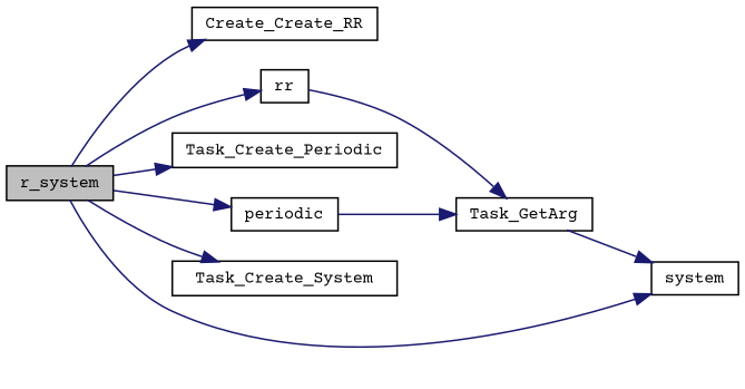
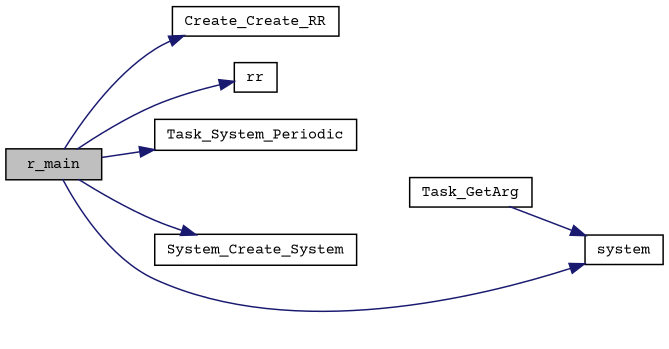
  digraph {
    fontname="Courier Prime"
    rankdir=LR
    node [color=black fillcolor=white fontname="Courier Prime" fontsize=10 shape=record style=filled]
    edge [color=midnightblue fontname="Courier Prime" fontsize=10 labelfontname=Helvetica labelfontsize=10 style=solid]
-   n1 [fillcolor=grey75 fontcolor=black height=0.2 label=r_system width=0.4]
+   n1 [fillcolor=grey75 fontcolor=black height=0.2 label=r_main width=0.4]
    n2 [height=0.2 label=Create_Create_RR width=0.4]
    n3 [height=0.2 label=rr width=0.4]
-   n4 [height=0.2 label=Task_Create_Periodic width=0.4]
-   n5 [height=0.2 label=periodic width=0.4]
-   n6 [height=0.2 label=Task_Create_System width=0.4]
+   n4 [height=0.2 label=Task_System_Periodic width=0.4]
+   n6 [height=0.2 label=System_Create_System width=0.4]
    n7 [height=0.2 label=system width=0.4]
    n8 [height=0.2 label=Task_GetArg width=0.4]
    n1 -> n2
    n1 -> n3
    n1 -> n4
-   n1 -> n5
    n1 -> n6
    n1 -> n7
-   n3 -> n8
-   n5 -> n8
    n8 -> n7
  }
